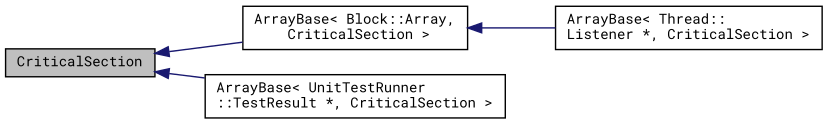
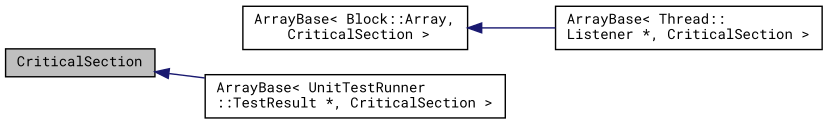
  digraph {
    fontname="Roboto Mono"
    rankdir=LR
    node [color=black fontname="Roboto Mono" fontsize=10 shape=record]
    edge [color=midnightblue dir=back fontname="Roboto Mono" fontsize=10 labelfontname=Helvetica labelfontsize=10 style=solid]
    n1 [fillcolor=grey75 fontcolor=black height=0.2 label=CriticalSection style=filled width=0.4]
    n2 [height=0.2 label="ArrayBase\< Block::Array,\l CriticalSection \>" width=0.4]
    n3 [height=0.2 label="ArrayBase\< UnitTestRunner\l::TestResult *, CriticalSection \>" width=0.4]
    n4 [height=0.2 label="ArrayBase\< Thread::\lListener *, CriticalSection \>" width=0.4]
-   n1 -> n2
    n1 -> n3
    n2 -> n4
  }
